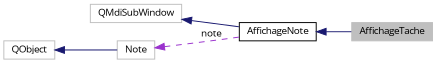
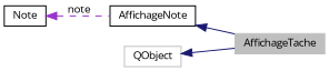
  digraph {
    fontname="Open Sans"
    rankdir=LR
    node [color=grey75 fillcolor=white fontname="Open Sans" fontsize=10 shape=record style=filled]
    edge [color=midnightblue dir=back fontname="Open Sans" fontsize=10 labelfontname=Helvetica labelfontsize=10 style=solid]
    n1 [fillcolor=grey75 fontcolor=black height=0.2 label=AffichageTache width=0.4]
    n2 [color=black height=0.2 label=AffichageNote width=0.4]
-   n3 [height=0.2 label=QMdiSubWindow width=0.4]
-   n4 [height=0.2 label=Note width=0.4]
+   n4 [color=black height=0.2 label=Note width=0.4]
    n5 [height=0.2 label=QObject width=0.4]
    n2 -> n1
-   n3 -> n2
    n4 -> n2 [color=darkorchid3 label=" note" style=dashed]
-   n5 -> n4
+   n5 -> n1
  }
